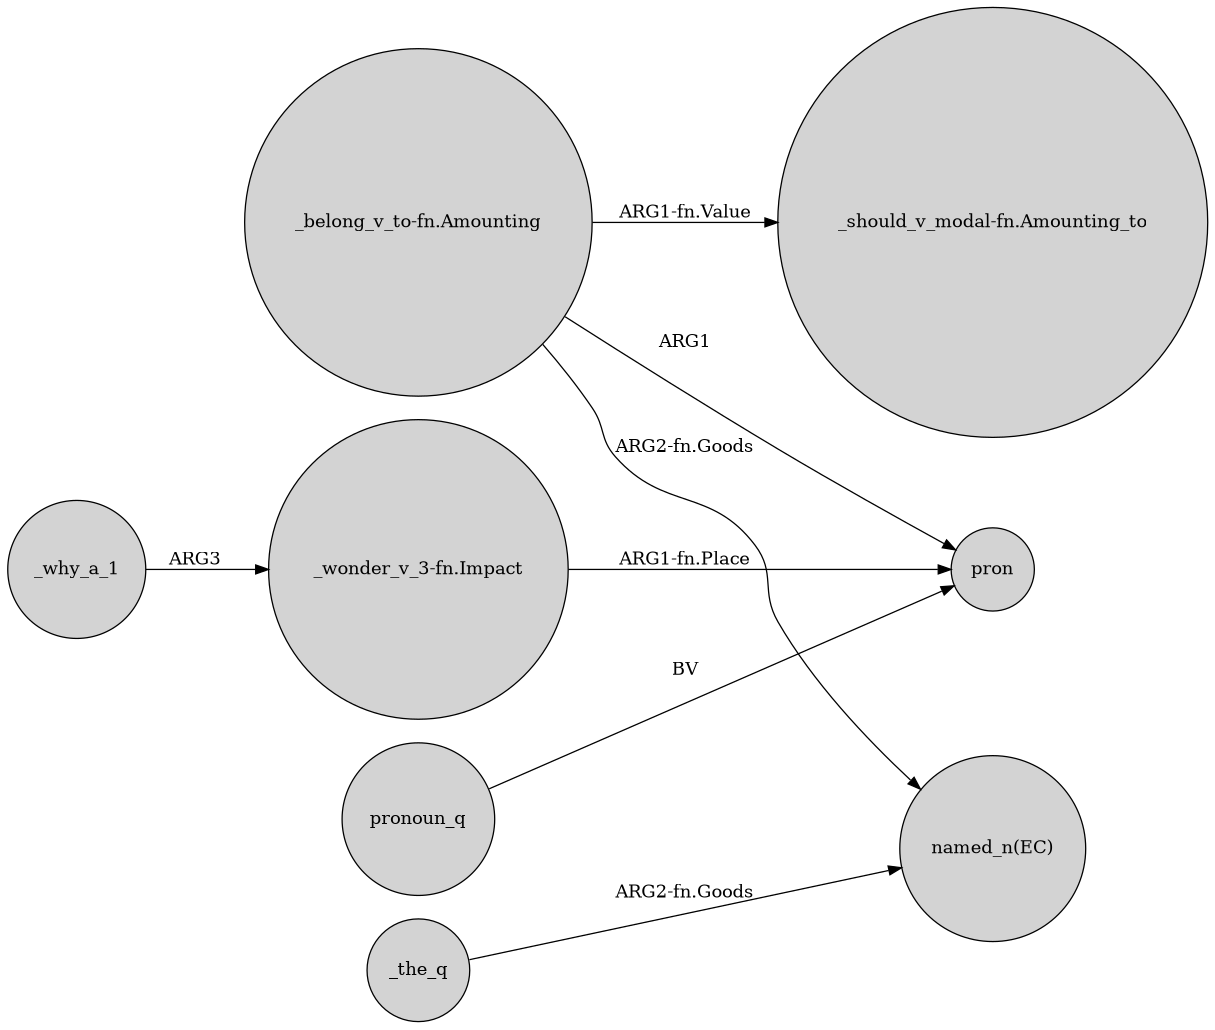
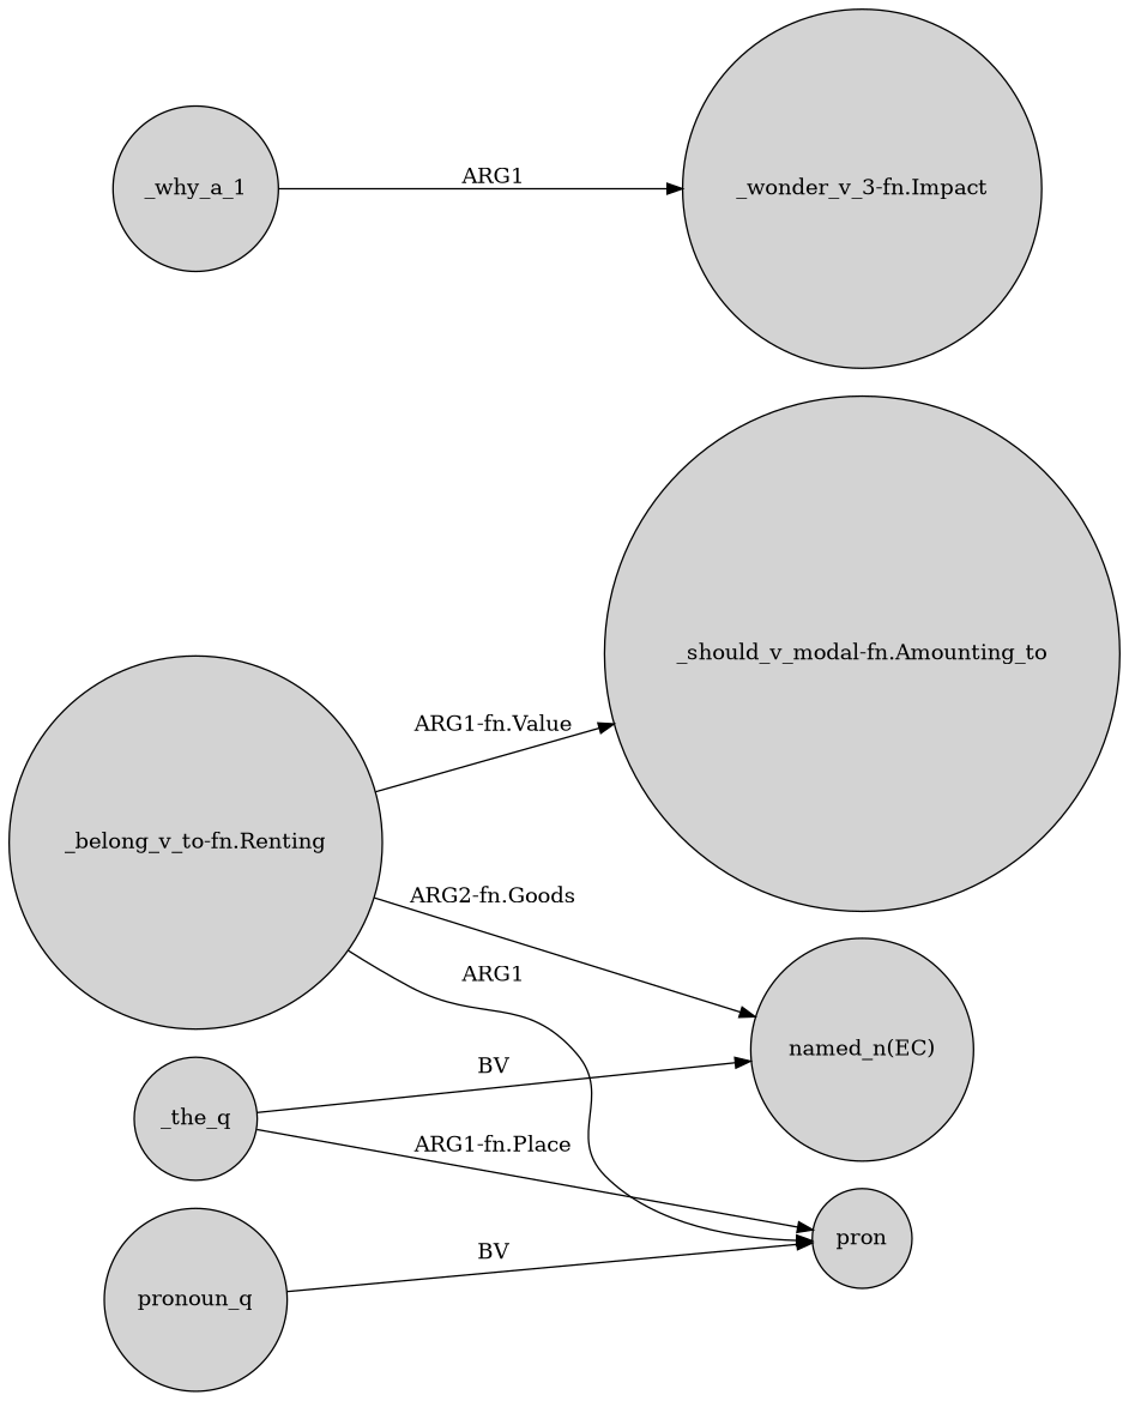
  digraph {
    rankdir=LR
    node [shape=circle style=filled]
-   "_belong_v_to-fn.Renting" [label="_belong_v_to-fn.Amounting"]
+   "_belong_v_to-fn.Renting"
    "_should_v_modal-fn.Amounting_to"
    pron
    "named_n(EC)"
    n5 [label="_wonder_v_3-fn.Impact"]
    _the_q
    _why_a_1
    pronoun_q
    "_belong_v_to-fn.Renting" -> "_should_v_modal-fn.Amounting_to" [label="ARG1-fn.Value"]
    "_belong_v_to-fn.Renting" -> pron [label=ARG1]
    "_belong_v_to-fn.Renting" -> "named_n(EC)" [label="ARG2-fn.Goods"]
-   n5 -> pron [label="ARG1-fn.Place"]
-   _the_q -> "named_n(EC)" [label="ARG2-fn.Goods"]
-   _why_a_1 -> n5 [label=ARG3]
+   _the_q -> pron [label="ARG1-fn.Place"]
+   _the_q -> "named_n(EC)" [label=BV]
+   _why_a_1 -> n5 [label=ARG1]
    pronoun_q -> pron [label=BV]
  }
